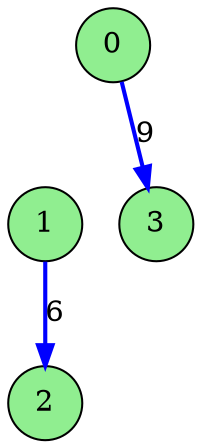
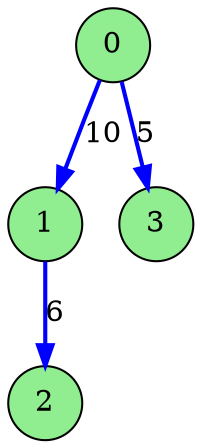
  digraph {
    node [fillcolor=lightgreen shape=circle style=filled]
    edge [color=blue penwidth=2]
    0
    1
    3
    2
-   0 -> 3 [label=9]
+   0 -> 1 [label=10]
+   0 -> 3 [label=5]
    1 -> 2 [label=6]
  }
